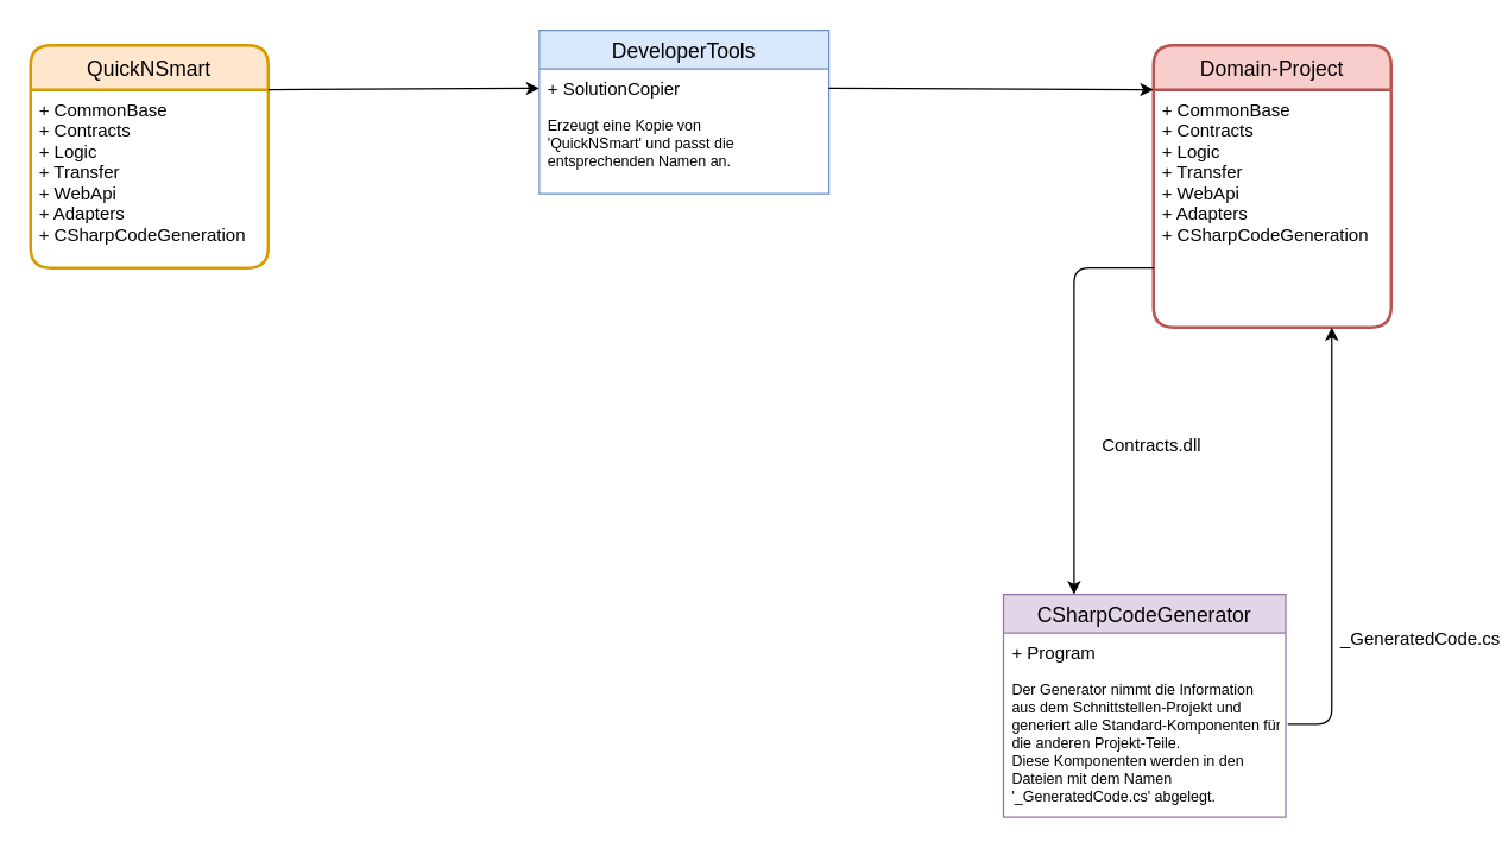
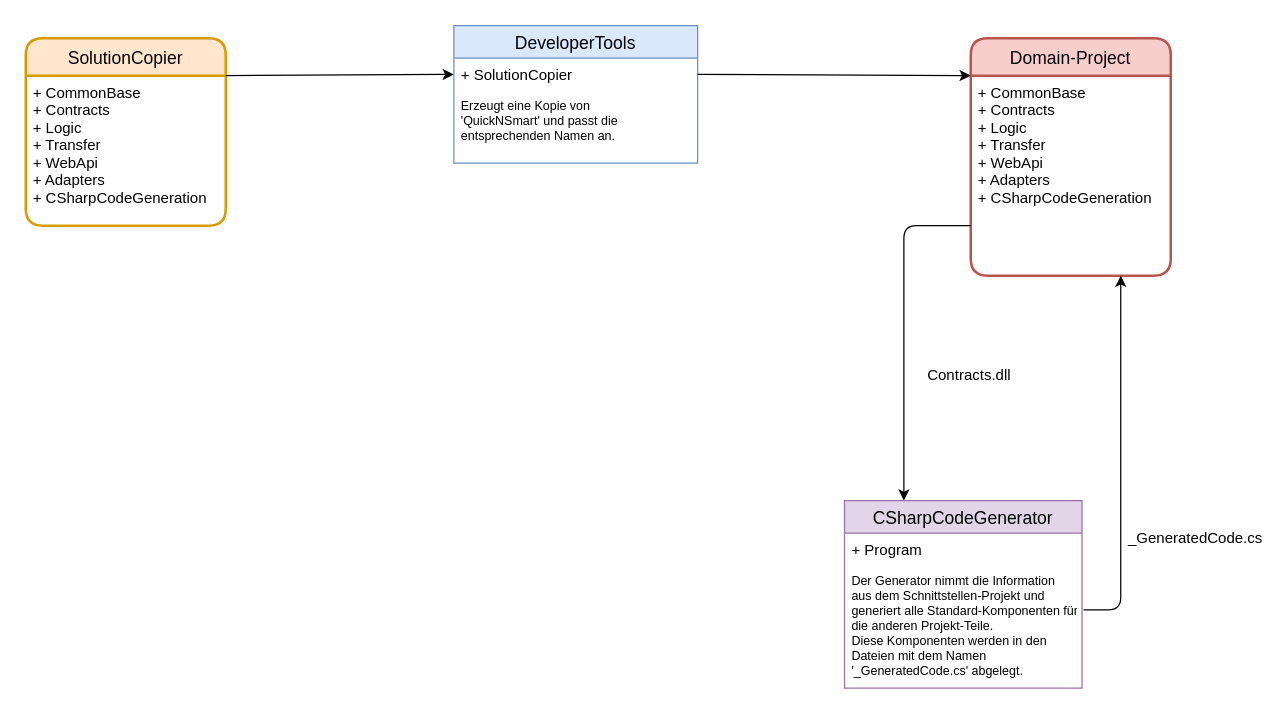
  <mxCell id="0" />
  <mxCell id="1" parent="0" />
- <mxCell id="2" value="QuickNSmart" style="swimlane;childLayout=stackLayout;horizontal=1;startSize=30;horizontalStack=0;fillColor=#ffe6cc;rounded=1;fontSize=14;fontStyle=0;strokeWidth=2;resizeParent=0;resizeLast=1;shadow=0;dashed=0;align=center;strokeColor=#d79b00;" parent="1" vertex="1"><mxGeometry x="20" y="30" width="160" height="150" as="geometry" /></mxCell>
+ <mxCell id="2" value="SolutionCopier" style="swimlane;childLayout=stackLayout;horizontal=1;startSize=30;horizontalStack=0;fillColor=#ffe6cc;rounded=1;fontSize=14;fontStyle=0;strokeWidth=2;resizeParent=0;resizeLast=1;shadow=0;dashed=0;align=center;strokeColor=#d79b00;" parent="1" vertex="1"><mxGeometry x="20" y="30" width="160" height="150" as="geometry" /></mxCell>
  <mxCell id="3" value="+ CommonBase&#10;+ Contracts&#10;+ Logic&#10;+ Transfer&#10;+ WebApi&#10;+ Adapters&#10;+ CSharpCodeGeneration" style="align=left;strokeColor=none;fillColor=none;spacingLeft=4;fontSize=12;verticalAlign=top;resizable=0;rotatable=0;part=1;" parent="2" vertex="1"><mxGeometry y="30" width="160" height="120" as="geometry" /></mxCell>
  <mxCell id="4" value="Domain-Project" style="swimlane;childLayout=stackLayout;horizontal=1;startSize=30;horizontalStack=0;fillColor=#f8cecc;rounded=1;fontSize=14;fontStyle=0;strokeWidth=2;resizeParent=0;resizeLast=1;shadow=0;dashed=0;align=center;strokeColor=#b85450;" parent="1" vertex="1"><mxGeometry x="776" y="30" width="160" height="190" as="geometry" /></mxCell>
  <mxCell id="5" value="+ CommonBase&#10;+ Contracts&#10;+ Logic&#10;+ Transfer&#10;+ WebApi&#10;+ Adapters&#10;+ CSharpCodeGeneration" style="align=left;strokeColor=none;fillColor=none;spacingLeft=4;fontSize=12;verticalAlign=top;resizable=0;rotatable=0;part=1;" parent="4" vertex="1"><mxGeometry y="30" width="160" height="160" as="geometry" /></mxCell>
  <mxCell id="6" value="DeveloperTools" style="swimlane;fontStyle=0;childLayout=stackLayout;horizontal=1;startSize=26;fillColor=#dae8fc;horizontalStack=0;resizeParent=1;resizeParentMax=0;resizeLast=0;collapsible=1;marginBottom=0;swimlaneFillColor=#ffffff;align=center;fontSize=14;strokeColor=#6c8ebf;" parent="1" vertex="1"><mxGeometry x="362.5" y="20" width="195" height="110" as="geometry" /></mxCell>
  <mxCell id="7" value="+ SolutionCopier" style="text;strokeColor=none;fillColor=none;spacingLeft=4;spacingRight=4;overflow=hidden;rotatable=0;points=[[0,0.5],[1,0.5]];portConstraint=eastwest;fontSize=12;" parent="6" vertex="1"><mxGeometry y="26" width="195" height="26" as="geometry" /></mxCell>
  <mxCell id="8" value="Erzeugt eine Kopie von &#10;'QuickNSmart' und passt die &#10;entsprechenden Namen an." style="text;strokeColor=none;fillColor=none;spacingLeft=4;spacingRight=4;overflow=hidden;rotatable=0;points=[[0,0.5],[1,0.5]];portConstraint=eastwest;fontSize=10;" parent="6" vertex="1"><mxGeometry y="52" width="195" height="58" as="geometry" /></mxCell>
  <mxCell id="9" value="" style="endArrow=classic;html=1;fontSize=10;exitX=1;exitY=0;exitDx=0;exitDy=0;entryX=0;entryY=0.5;entryDx=0;entryDy=0;" parent="1" source="3" target="7" edge="1"><mxGeometry width="50" height="50" relative="1" as="geometry"><mxPoint x="210" y="90" as="sourcePoint" /><mxPoint x="260" y="40" as="targetPoint" /></mxGeometry></mxCell>
  <mxCell id="10" value="" style="endArrow=classic;html=1;fontSize=10;exitX=1;exitY=0.5;exitDx=0;exitDy=0;entryX=0;entryY=0;entryDx=0;entryDy=0;" parent="1" source="7" target="5" edge="1"><mxGeometry width="50" height="50" relative="1" as="geometry"><mxPoint x="570" y="360" as="sourcePoint" /><mxPoint x="620" y="310" as="targetPoint" /></mxGeometry></mxCell>
  <mxCell id="11" value="CSharpCodeGenerator" style="swimlane;fontStyle=0;childLayout=stackLayout;horizontal=1;startSize=26;fillColor=#e1d5e7;horizontalStack=0;resizeParent=1;resizeParentMax=0;resizeLast=0;collapsible=1;marginBottom=0;swimlaneFillColor=#ffffff;align=center;fontSize=14;strokeColor=#9673a6;" parent="1" vertex="1"><mxGeometry x="675" y="400" width="190" height="150" as="geometry" /></mxCell>
  <mxCell id="12" value="+ Program" style="text;strokeColor=none;fillColor=none;spacingLeft=4;spacingRight=4;overflow=hidden;rotatable=0;points=[[0,0.5],[1,0.5]];portConstraint=eastwest;fontSize=12;" parent="11" vertex="1"><mxGeometry y="26" width="190" height="26" as="geometry" /></mxCell>
  <mxCell id="13" value="Der Generator nimmt die Information &#10;aus dem Schnittstellen-Projekt und &#10;generiert alle Standard-Komponenten für &#10;die anderen Projekt-Teile. &#10;Diese Komponenten werden in den &#10;Dateien mit dem Namen &#10;'_GeneratedCode.cs' abgelegt." style="text;strokeColor=none;fillColor=none;spacingLeft=4;spacingRight=4;overflow=hidden;rotatable=0;points=[[0,0.5],[1,0.5]];portConstraint=eastwest;fontSize=10;" parent="11" vertex="1"><mxGeometry y="52" width="190" height="98" as="geometry" /></mxCell>
  <mxCell id="14" value="Contracts.dll" style="text;html=1;strokeColor=none;fillColor=none;align=center;verticalAlign=middle;whiteSpace=wrap;rounded=0;" parent="1" vertex="1"><mxGeometry x="755" y="290" width="40" height="20" as="geometry" /></mxCell>
  <mxCell id="15" value="" style="edgeStyle=segmentEdgeStyle;endArrow=classic;html=1;entryX=0.75;entryY=1;entryDx=0;entryDy=0;exitX=1.007;exitY=0.361;exitDx=0;exitDy=0;exitPerimeter=0;" parent="1" source="13" target="5" edge="1"><mxGeometry width="50" height="50" relative="1" as="geometry"><mxPoint x="840" y="610" as="sourcePoint" /><mxPoint x="890" y="560" as="targetPoint" /></mxGeometry></mxCell>
  <mxCell id="16" value="_GeneratedCode.cs" style="text;html=1;strokeColor=none;fillColor=none;align=center;verticalAlign=middle;whiteSpace=wrap;rounded=0;" parent="1" vertex="1"><mxGeometry x="936" y="420" width="40" height="20" as="geometry" /></mxCell>
  <mxCell id="17" value="" style="edgeStyle=segmentEdgeStyle;endArrow=classic;html=1;exitX=0;exitY=0.75;exitDx=0;exitDy=0;entryX=0.25;entryY=0;entryDx=0;entryDy=0;" parent="1" source="5" target="11" edge="1"><mxGeometry width="50" height="50" relative="1" as="geometry"><mxPoint x="490" y="560" as="sourcePoint" /><mxPoint x="540" y="510" as="targetPoint" /></mxGeometry></mxCell>
